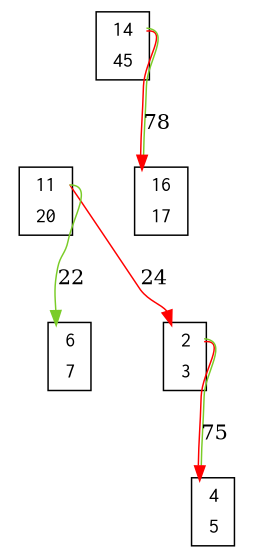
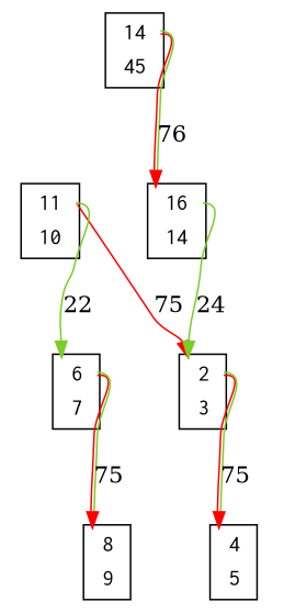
  digraph {
    node [color=black fillcolor=white fontname=Courier shape=plaintext style=filled]
    edge [color="0 1 1:0.250 0.800 0.800" headport=port_0x7febb63a72b0_in tailport=port_0x7febb63a75e0_out]
    n1 [label=<<TABLE bgcolor = "white"> <TR><TD BORDER = "0" PORT = "port_0x7febb63a72b0_in"></TD><TD BORDER = "0" PORT = "port_">2</TD><TD BORDER = "0" PORT = "port_0x7febb63a72b0_out"></TD></TR> <TR><TD BORDER = "0" PORT = "port_0x7febb63a7490_out"></TD><TD BORDER = "0" PORT = "port_">3</TD><TD BORDER = "0" PORT = "port_0x7febb63a7490_in"></TD></TR> </TABLE>>]
    n2 [label=<<TABLE bgcolor = "white"> <TR><TD BORDER = "0" PORT = "port_0x7febb63a73a0_in"></TD><TD BORDER = "0" PORT = "port_">4</TD><TD BORDER = "0" PORT = "port_0x7febb63a73a0_out"></TD></TR> <TR><TD BORDER = "0" PORT = "port_0x7febb63a7280_out"></TD><TD BORDER = "0" PORT = "port_">5</TD><TD BORDER = "0" PORT = "port_0x7febb63a7280_in"></TD></TR> </TABLE>>]
    n3 [label=<<TABLE bgcolor = "white"> <TR><TD BORDER = "0" PORT = "port_0x7febb63a7580_in"></TD><TD BORDER = "0" PORT = "port_">6</TD><TD BORDER = "0" PORT = "port_0x7febb63a7580_out"></TD></TR> <TR><TD BORDER = "0" PORT = "port_0x7febb63a7640_out"></TD><TD BORDER = "0" PORT = "port_">7</TD><TD BORDER = "0" PORT = "port_0x7febb63a7640_in"></TD></TR> </TABLE>>]
-   n5 [label=<<TABLE bgcolor = "white"> <TR><TD BORDER = "0" PORT = "port_0x7febb63a75e0_in"></TD><TD BORDER = "0" PORT = "port_">11</TD><TD BORDER = "0" PORT = "port_0x7febb63a75e0_out"></TD></TR> <TR><TD BORDER = "0" PORT = "port_0x7febb5816370_out"></TD><TD BORDER = "0" PORT = "port_">20</TD><TD BORDER = "0" PORT = "port_0x7febb5816370_in"></TD></TR> </TABLE>>]
+   n4 [label=<<TABLE bgcolor = "white"> <TR><TD BORDER = "0" PORT = "port_0x7febb54102b0_in"></TD><TD BORDER = "0" PORT = "port_">8</TD><TD BORDER = "0" PORT = "port_0x7febb54102b0_out"></TD></TR> <TR><TD BORDER = "0" PORT = "port_0x7febb631fdc0_out"></TD><TD BORDER = "0" PORT = "port_">9</TD><TD BORDER = "0" PORT = "port_0x7febb631fdc0_in"></TD></TR> </TABLE>>]
+   n5 [label=<<TABLE bgcolor = "white"> <TR><TD BORDER = "0" PORT = "port_0x7febb63a75e0_in"></TD><TD BORDER = "0" PORT = "port_">11</TD><TD BORDER = "0" PORT = "port_0x7febb63a75e0_out"></TD></TR> <TR><TD BORDER = "0" PORT = "port_0x7febb5816370_out"></TD><TD BORDER = "0" PORT = "port_">10</TD><TD BORDER = "0" PORT = "port_0x7febb5816370_in"></TD></TR> </TABLE>>]
    n6 [label=<<TABLE bgcolor = "white"> <TR><TD BORDER = "0" PORT = "port_0x7febb63a70d0_in"></TD><TD BORDER = "0" PORT = "port_">14</TD><TD BORDER = "0" PORT = "port_0x7febb63a70d0_out"></TD></TR> <TR><TD BORDER = "0" PORT = "port_0x7febb631ffd0_out"></TD><TD BORDER = "0" PORT = "port_">45</TD><TD BORDER = "0" PORT = "port_0x7febb631ffd0_in"></TD></TR> </TABLE>>]
-   n7 [label=<<TABLE bgcolor = "white"> <TR><TD BORDER = "0" PORT = "port_0x7febb63a7c70_in"></TD><TD BORDER = "0" PORT = "port_">16</TD><TD BORDER = "0" PORT = "port_0x7febb63a7c70_out"></TD></TR> <TR><TD BORDER = "0" PORT = "port_0x7febb63a7d00_out"></TD><TD BORDER = "0" PORT = "port_">17</TD><TD BORDER = "0" PORT = "port_0x7febb63a7d00_in"></TD></TR> </TABLE>>]
+   n7 [label=<<TABLE bgcolor = "white"> <TR><TD BORDER = "0" PORT = "port_0x7febb63a7c70_in"></TD><TD BORDER = "0" PORT = "port_">16</TD><TD BORDER = "0" PORT = "port_0x7febb63a7c70_out"></TD></TR> <TR><TD BORDER = "0" PORT = "port_0x7febb63a7d00_out"></TD><TD BORDER = "0" PORT = "port_">14</TD><TD BORDER = "0" PORT = "port_0x7febb63a7d00_in"></TD></TR> </TABLE>>]
    n1 -> n2 [headport=port_0x7febb63a73a0_in label=75 tailport=port_0x7febb63a72b0_out]
-   n5 -> n1 [color="0 1 1" label=24]
+   n3 -> n4 [headport=port_0x7febb54102b0_in label=75 tailport=port_0x7febb63a7580_out]
+   n5 -> n1 [color="0 1 1" label=75]
    n5 -> n3 [color="0.250 0.800 0.800" headport=port_0x7febb63a7580_in label=22]
-   n6 -> n7 [headport=port_0x7febb63a7c70_in label=78 tailport=port_0x7febb63a70d0_out]
+   n6 -> n7 [headport=port_0x7febb63a7c70_in label=76 tailport=port_0x7febb63a70d0_out]
+   n7 -> n1 [color="0.250 0.800 0.800" label=24 tailport=port_0x7febb63a7c70_out]
  }
